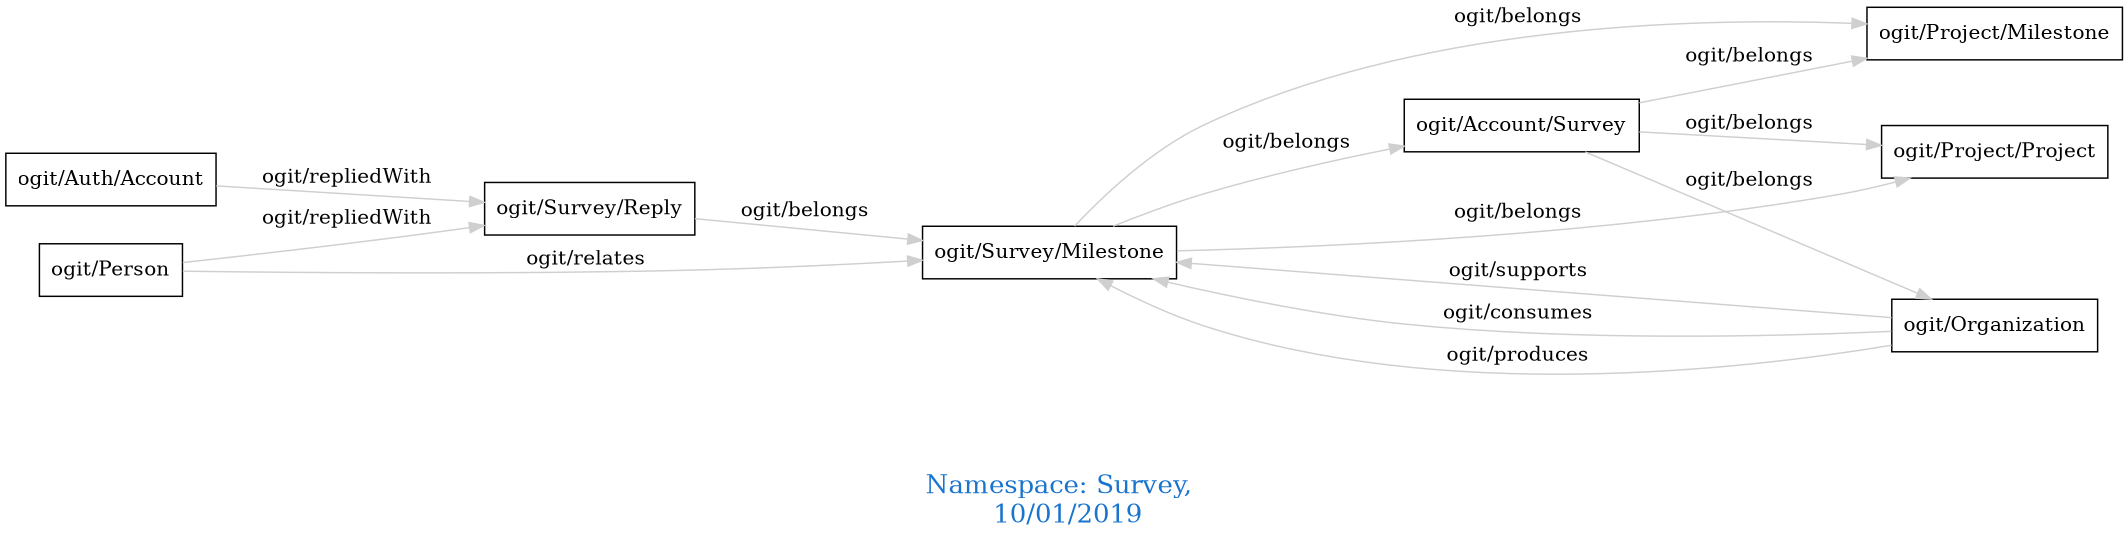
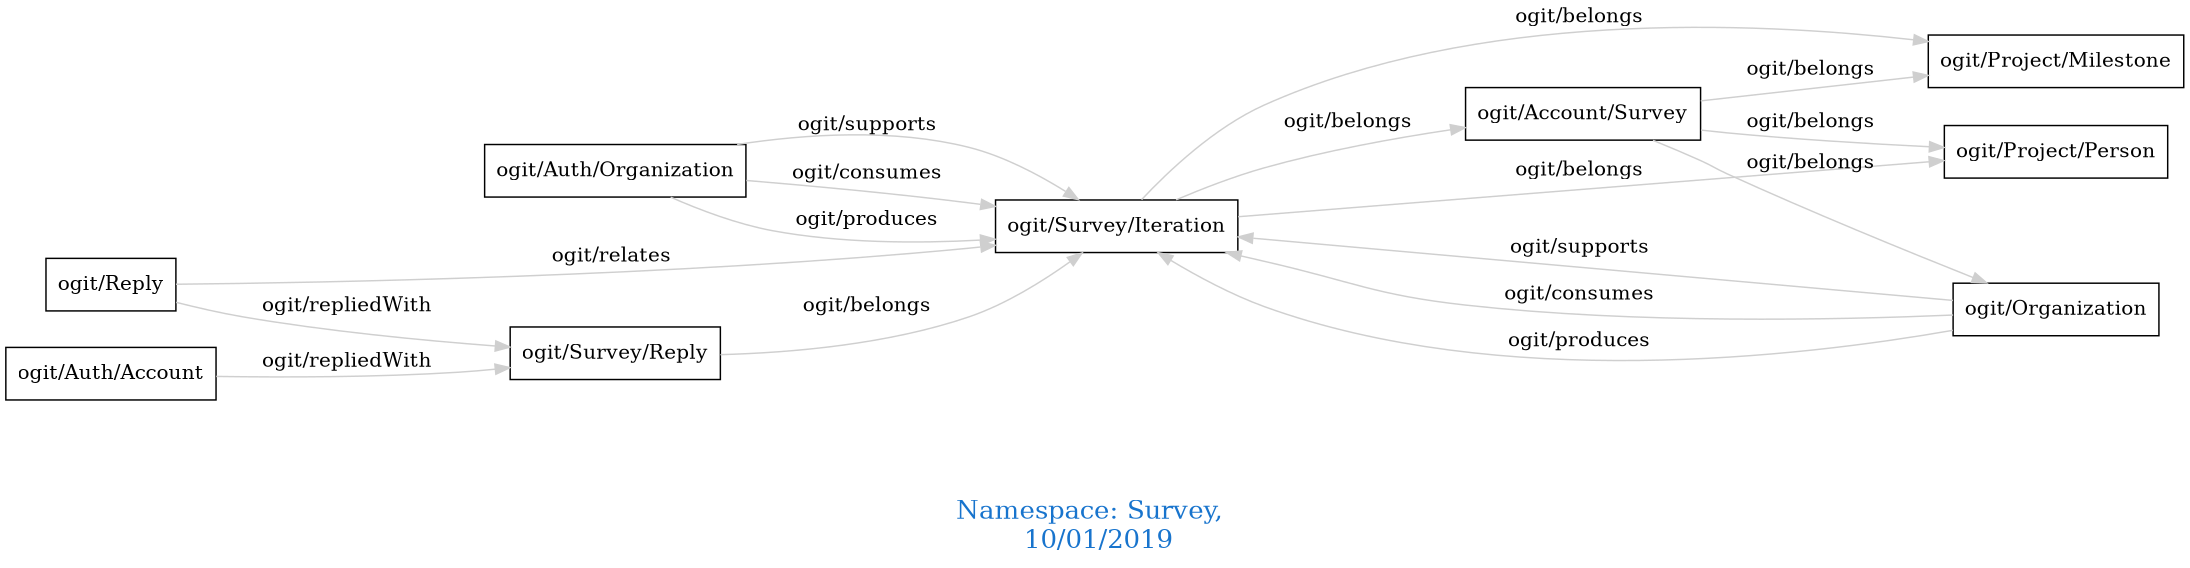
  digraph {
    fontcolor=dodgerblue3
    fontsize=18
    label="\n\n\nNamespace: Survey, \n 10/01/2019"
    rankdir=LR
    node [shape=polygon]
    edge [color=gray81]
-   "ogit/Survey/Iteration" [label="ogit/Survey/Milestone"]
+   "ogit/Auth/Organization"
+   "ogit/Survey/Iteration"
    "ogit/Project/Milestone"
-   "ogit/Project/Project"
+   "ogit/Project/Project" [label="ogit/Project/Person"]
    n5 [label="ogit/Account/Survey"]
    "ogit/Organization"
    "ogit/Survey/Reply"
    "ogit/Auth/Account"
-   "ogit/Person"
+   "ogit/Person" [label="ogit/Reply"]
+   "ogit/Auth/Organization" -> "ogit/Survey/Iteration" [label="   ogit/supports    "]
+   "ogit/Auth/Organization" -> "ogit/Survey/Iteration" [label="   ogit/consumes    "]
+   "ogit/Auth/Organization" -> "ogit/Survey/Iteration" [label="   ogit/produces    "]
    "ogit/Survey/Iteration" -> "ogit/Project/Milestone" [label="   ogit/belongs    "]
    "ogit/Survey/Iteration" -> "ogit/Project/Project" [label="   ogit/belongs    "]
    "ogit/Survey/Iteration" -> n5 [label="   ogit/belongs    "]
    n5 -> "ogit/Project/Milestone" [label="   ogit/belongs    "]
    n5 -> "ogit/Project/Project" [label="   ogit/belongs    "]
    n5 -> "ogit/Organization" [label="   ogit/belongs    "]
    "ogit/Organization" -> "ogit/Survey/Iteration" [label="   ogit/supports    "]
    "ogit/Organization" -> "ogit/Survey/Iteration" [label="   ogit/consumes    "]
    "ogit/Organization" -> "ogit/Survey/Iteration" [label="   ogit/produces    "]
    "ogit/Survey/Reply" -> "ogit/Survey/Iteration" [label="   ogit/belongs    "]
    "ogit/Auth/Account" -> "ogit/Survey/Reply" [label="   ogit/repliedWith    "]
    "ogit/Person" -> "ogit/Survey/Iteration" [label="   ogit/relates    "]
    "ogit/Person" -> "ogit/Survey/Reply" [label="   ogit/repliedWith    "]
  }
